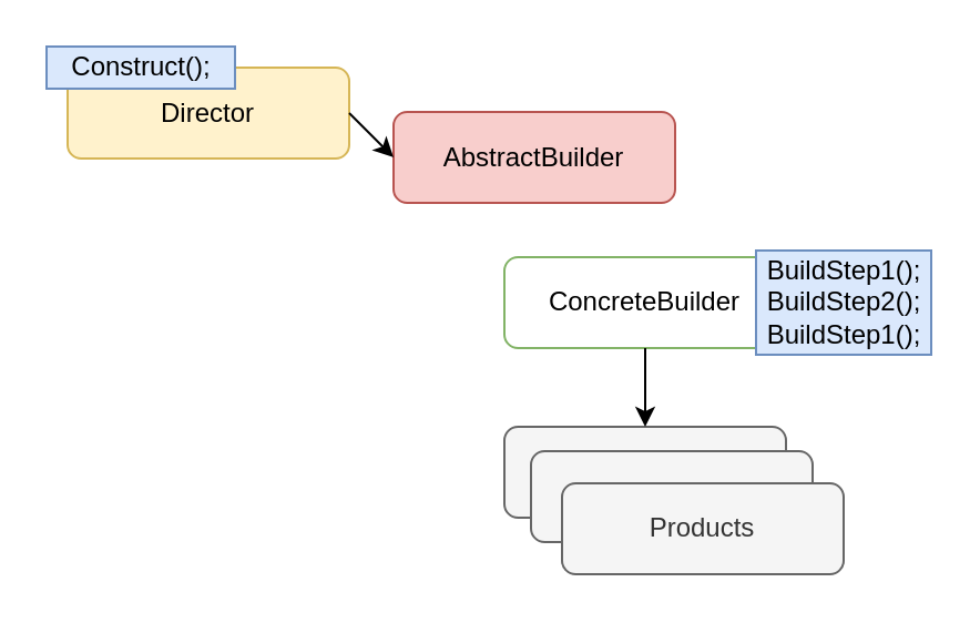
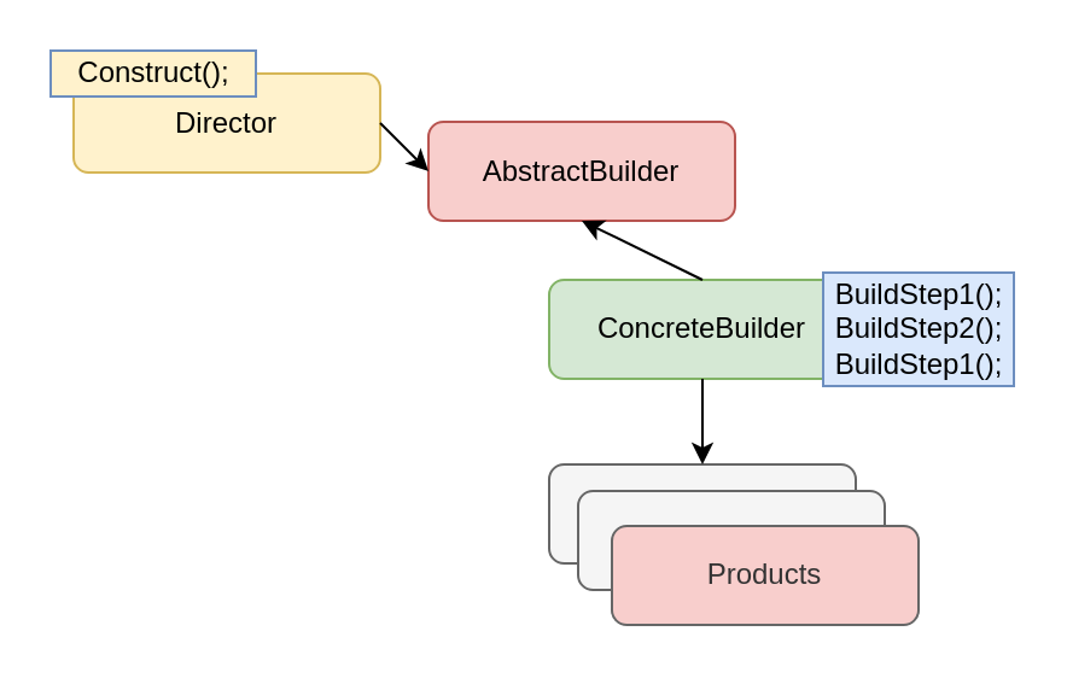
  <mxCell id="0" />
  <mxCell id="1" parent="0" />
  <mxCell id="2" value="Director" style="rounded=1;whiteSpace=wrap;html=1;fillColor=#fff2cc;strokeColor=#d6b656;" vertex="1" parent="1"><mxGeometry x="30" y="30" width="127" height="41" as="geometry" /></mxCell>
  <mxCell id="3" value="AbstractBuilder" style="rounded=1;whiteSpace=wrap;html=1;fillColor=#f8cecc;strokeColor=#b85450;" vertex="1" parent="1"><mxGeometry x="177" y="50" width="127" height="41" as="geometry" /></mxCell>
- <mxCell id="4" value="ConcreteBuilder" style="rounded=1;whiteSpace=wrap;html=1;fillColor=#ffffff;strokeColor=#82b366;" vertex="1" parent="1"><mxGeometry x="227" y="115.5" width="127" height="41" as="geometry" /></mxCell>
+ <mxCell id="4" value="ConcreteBuilder" style="rounded=1;whiteSpace=wrap;html=1;fillColor=#d5e8d4;strokeColor=#82b366;" vertex="1" parent="1"><mxGeometry x="227" y="115.5" width="127" height="41" as="geometry" /></mxCell>
  <mxCell id="5" value="Director" style="rounded=1;whiteSpace=wrap;html=1;fillColor=#f5f5f5;strokeColor=#666666;fontColor=#333333;" vertex="1" parent="1"><mxGeometry x="227" y="192" width="127" height="41" as="geometry" /></mxCell>
  <mxCell id="6" value="Director" style="rounded=1;whiteSpace=wrap;html=1;fillColor=#f5f5f5;strokeColor=#666666;fontColor=#333333;" vertex="1" parent="1"><mxGeometry x="239" y="203" width="127" height="41" as="geometry" /></mxCell>
- <mxCell id="7" value="Products" style="rounded=1;whiteSpace=wrap;html=1;fillColor=#f5f5f5;strokeColor=#666666;fontColor=#333333;" vertex="1" parent="1"><mxGeometry x="253" y="217.5" width="127" height="41" as="geometry" /></mxCell>
+ <mxCell id="7" value="Products" style="rounded=1;whiteSpace=wrap;html=1;fillColor=#f8cecc;strokeColor=#666666;fontColor=#333333;" vertex="1" parent="1"><mxGeometry x="253" y="217.5" width="127" height="41" as="geometry" /></mxCell>
  <mxCell id="8" value="" style="endArrow=classic;html=1;entryX=0;entryY=0.5;entryDx=0;entryDy=0;exitX=1;exitY=0.5;exitDx=0;exitDy=0;" edge="1" parent="1" source="2" target="3"><mxGeometry width="50" height="50" relative="1" as="geometry"><mxPoint x="30" y="495" as="sourcePoint" /><mxPoint x="80" y="445" as="targetPoint" /></mxGeometry></mxCell>
+ <mxCell id="9" value="" style="endArrow=classic;html=1;entryX=0.5;entryY=1;entryDx=0;entryDy=0;exitX=0.5;exitY=0;exitDx=0;exitDy=0;" edge="1" parent="1" source="4" target="3"><mxGeometry width="50" height="50" relative="1" as="geometry"><mxPoint x="30" y="495" as="sourcePoint" /><mxPoint x="80" y="445" as="targetPoint" /></mxGeometry></mxCell>
  <mxCell id="10" value="" style="endArrow=classic;html=1;exitX=0.5;exitY=1;exitDx=0;exitDy=0;entryX=0.5;entryY=0;entryDx=0;entryDy=0;" edge="1" parent="1" source="4" target="5"><mxGeometry width="50" height="50" relative="1" as="geometry"><mxPoint x="30" y="495" as="sourcePoint" /><mxPoint x="80" y="445" as="targetPoint" /></mxGeometry></mxCell>
- <mxCell id="11" value="Construct();" style="rounded=0;whiteSpace=wrap;html=1;fillColor=#dae8fc;strokeColor=#6c8ebf;" vertex="1" parent="1"><mxGeometry x="20.5" y="20.5" width="85" height="19" as="geometry" /></mxCell>
+ <mxCell id="11" value="Construct();" style="rounded=0;whiteSpace=wrap;html=1;fillColor=#fff2cc;strokeColor=#6c8ebf;" vertex="1" parent="1"><mxGeometry x="20.5" y="20.5" width="85" height="19" as="geometry" /></mxCell>
  <mxCell id="12" value="BuildStep1();&lt;br&gt;BuildStep2();&lt;br&gt;BuildStep1();" style="rounded=0;whiteSpace=wrap;html=1;fillColor=#dae8fc;strokeColor=#6c8ebf;" vertex="1" parent="1"><mxGeometry x="340.5" y="112.5" width="79" height="47" as="geometry" /></mxCell>
